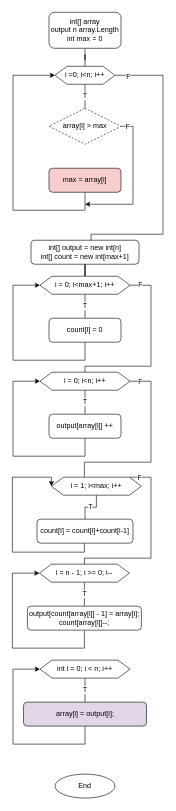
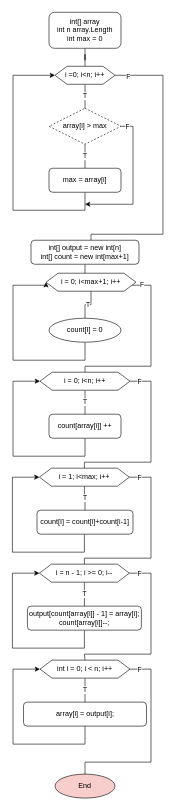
  <mxCell id="0" />
  <mxCell id="1" parent="0" />
  <mxCell id="2" value="" style="edgeStyle=orthogonalEdgeStyle;rounded=0;orthogonalLoop=1;jettySize=auto;html=1;endArrow=none;endFill=0;strokeWidth=1;" edge="1" parent="1" source="3" target="7"><mxGeometry relative="1" as="geometry" /></mxCell>
- <mxCell id="3" value="int[] array&lt;br&gt;output n array.Length&lt;br&gt;int max = 0" style="rounded=1;whiteSpace=wrap;html=1;" vertex="1" parent="1"><mxGeometry x="81" y="20" width="120" height="60" as="geometry" /></mxCell>
+ <mxCell id="3" value="int[] array&lt;br&gt;int n array.Length&lt;br&gt;int max = 0" style="rounded=1;whiteSpace=wrap;html=1;" vertex="1" parent="1"><mxGeometry x="81" y="20" width="120" height="60" as="geometry" /></mxCell>
  <mxCell id="4" value="T" style="edgeStyle=orthogonalEdgeStyle;rounded=0;orthogonalLoop=1;jettySize=auto;html=1;endArrow=none;endFill=0;strokeWidth=1;" edge="1" parent="1" source="7" target="11"><mxGeometry relative="1" as="geometry"><Array as="points"><mxPoint x="141" y="160" /><mxPoint x="141" y="160" /></Array></mxGeometry></mxCell>
  <mxCell id="5" style="edgeStyle=orthogonalEdgeStyle;rounded=0;orthogonalLoop=1;jettySize=auto;html=1;endArrow=none;endFill=0;strokeWidth=1;" edge="1" parent="1" source="7" target="15"><mxGeometry relative="1" as="geometry"><Array as="points"><mxPoint x="271" y="125" /><mxPoint x="271" y="390" /><mxPoint x="151" y="390" /></Array></mxGeometry></mxCell>
  <mxCell id="6" value="F" style="edgeLabel;html=1;align=center;verticalAlign=middle;resizable=0;points=[];" vertex="1" connectable="0" parent="5"><mxGeometry x="-0.912" y="-2" relative="1" as="geometry"><mxPoint as="offset" /></mxGeometry></mxCell>
  <mxCell id="7" value="i =0; i&amp;lt;n; i++" style="shape=hexagon;perimeter=hexagonPerimeter2;whiteSpace=wrap;html=1;fixedSize=1;" vertex="1" parent="1"><mxGeometry x="91" y="110" width="100" height="30" as="geometry" /></mxCell>
+ <mxCell id="8" value="T" style="edgeStyle=orthogonalEdgeStyle;rounded=0;orthogonalLoop=1;jettySize=auto;html=1;endArrow=none;endFill=0;strokeWidth=1;" edge="1" parent="1" source="11" target="13"><mxGeometry relative="1" as="geometry" /></mxCell>
  <mxCell id="9" style="edgeStyle=orthogonalEdgeStyle;rounded=0;orthogonalLoop=1;jettySize=auto;html=1;endArrow=classic;endFill=1;strokeWidth=1;" edge="1" parent="1" source="11"><mxGeometry relative="1" as="geometry"><mxPoint x="141" y="340" as="targetPoint" /><Array as="points"><mxPoint x="221" y="210" /><mxPoint x="221" y="340" /></Array></mxGeometry></mxCell>
  <mxCell id="10" value="F" style="edgeLabel;html=1;align=center;verticalAlign=middle;resizable=0;points=[];" vertex="1" connectable="0" parent="9"><mxGeometry x="-0.687" y="5" relative="1" as="geometry"><mxPoint x="-15" y="-16" as="offset" /></mxGeometry></mxCell>
  <mxCell id="11" value="array[i] &amp;gt; max" style="rhombus;whiteSpace=wrap;html=1;dashed=1;" vertex="1" parent="1"><mxGeometry x="81" y="180" width="120" height="60" as="geometry" /></mxCell>
  <mxCell id="12" style="edgeStyle=orthogonalEdgeStyle;rounded=0;orthogonalLoop=1;jettySize=auto;html=1;entryX=0;entryY=0.5;entryDx=0;entryDy=0;endArrow=classic;endFill=1;strokeWidth=1;" edge="1" parent="1" source="13" target="7"><mxGeometry relative="1" as="geometry"><Array as="points"><mxPoint x="141" y="350" /><mxPoint x="21" y="350" /><mxPoint x="21" y="125" /></Array></mxGeometry></mxCell>
- <mxCell id="13" value="max = array[i]" style="rounded=1;whiteSpace=wrap;html=1;fillColor=#f8cecc;" vertex="1" parent="1"><mxGeometry x="81" y="280" width="120" height="40" as="geometry" /></mxCell>
+ <mxCell id="13" value="max = array[i]" style="rounded=1;whiteSpace=wrap;html=1;" vertex="1" parent="1"><mxGeometry x="81" y="280" width="120" height="40" as="geometry" /></mxCell>
  <mxCell id="14" value="" style="edgeStyle=orthogonalEdgeStyle;rounded=0;orthogonalLoop=1;jettySize=auto;html=1;endArrow=none;endFill=0;strokeWidth=1;" edge="1" parent="1" source="15" target="18"><mxGeometry relative="1" as="geometry" /></mxCell>
  <mxCell id="15" value="int[] output = new int[n]&lt;br&gt;int[] count = new int[max+1]" style="rounded=1;whiteSpace=wrap;html=1;" vertex="1" parent="1"><mxGeometry x="51" y="400" width="180" height="40" as="geometry" /></mxCell>
  <mxCell id="16" value="T" style="edgeStyle=orthogonalEdgeStyle;rounded=0;orthogonalLoop=1;jettySize=auto;html=1;endArrow=none;endFill=0;strokeWidth=1;" edge="1" parent="1" source="18" target="20"><mxGeometry relative="1" as="geometry" /></mxCell>
  <mxCell id="17" value="F" style="edgeStyle=orthogonalEdgeStyle;rounded=0;orthogonalLoop=1;jettySize=auto;html=1;endArrow=none;endFill=0;strokeWidth=1;" edge="1" parent="1" source="18" target="24"><mxGeometry x="-0.88" relative="1" as="geometry"><Array as="points"><mxPoint x="251" y="475" /><mxPoint x="251" y="610" /><mxPoint x="141" y="610" /></Array><mxPoint as="offset" /></mxGeometry></mxCell>
- <mxCell id="18" value="i = 0; i&amp;lt;max+1; i++" style="shape=hexagon;perimeter=hexagonPerimeter2;whiteSpace=wrap;html=1;fixedSize=1;" vertex="1" parent="1"><mxGeometry x="66" y="460" width="150" height="30" as="geometry" /></mxCell>
+ <mxCell id="18" value="i = 0; i&amp;lt;max+1; i++" style="shape=hexagon;perimeter=hexagonPerimeter2;whiteSpace=wrap;html=1;fixedSize=1;" vertex="1" parent="1"><mxGeometry x="76" y="455" width="150" height="30" as="geometry" /></mxCell>
  <mxCell id="19" style="edgeStyle=orthogonalEdgeStyle;rounded=0;orthogonalLoop=1;jettySize=auto;html=1;entryX=0;entryY=0.5;entryDx=0;entryDy=0;endArrow=classic;endFill=1;strokeWidth=1;" edge="1" parent="1" source="20" target="18"><mxGeometry relative="1" as="geometry"><Array as="points"><mxPoint x="141" y="600" /><mxPoint x="21" y="600" /><mxPoint x="21" y="475" /></Array></mxGeometry></mxCell>
- <mxCell id="20" value="count[I] = 0" style="rounded=1;whiteSpace=wrap;html=1;" vertex="1" parent="1"><mxGeometry x="81" y="530" width="120" height="40" as="geometry" /></mxCell>
+ <mxCell id="20" value="count[I] = 0" style="ellipse;whiteSpace=wrap;html=1;" vertex="1" parent="1"><mxGeometry x="81" y="530" width="120" height="40" as="geometry" /></mxCell>
  <mxCell id="21" value="T" style="edgeStyle=orthogonalEdgeStyle;rounded=0;orthogonalLoop=1;jettySize=auto;html=1;endArrow=none;endFill=0;strokeWidth=1;" edge="1" parent="1" source="24" target="26"><mxGeometry relative="1" as="geometry" /></mxCell>
  <mxCell id="22" style="edgeStyle=orthogonalEdgeStyle;rounded=0;orthogonalLoop=1;jettySize=auto;html=1;endArrow=none;endFill=0;strokeWidth=1;" edge="1" parent="1" source="24" target="30"><mxGeometry relative="1" as="geometry"><Array as="points"><mxPoint x="251" y="635" /><mxPoint x="251" y="770" /><mxPoint x="140" y="770" /></Array></mxGeometry></mxCell>
  <mxCell id="23" value="F" style="edgeLabel;html=1;align=center;verticalAlign=middle;resizable=0;points=[];" vertex="1" connectable="0" parent="22"><mxGeometry x="-0.801" y="2" relative="1" as="geometry"><mxPoint x="-14" y="2" as="offset" /></mxGeometry></mxCell>
  <mxCell id="24" value="i = 0; i&amp;lt;n; i++" style="shape=hexagon;perimeter=hexagonPerimeter2;whiteSpace=wrap;html=1;fixedSize=1;" vertex="1" parent="1"><mxGeometry x="66" y="620" width="150" height="30" as="geometry" /></mxCell>
  <mxCell id="25" style="edgeStyle=orthogonalEdgeStyle;rounded=0;orthogonalLoop=1;jettySize=auto;html=1;entryX=0;entryY=0.5;entryDx=0;entryDy=0;endArrow=classic;endFill=1;strokeWidth=1;" edge="1" parent="1" source="26" target="24"><mxGeometry relative="1" as="geometry"><Array as="points"><mxPoint x="141" y="760" /><mxPoint x="21" y="760" /><mxPoint x="21" y="635" /></Array></mxGeometry></mxCell>
- <mxCell id="26" value="output[array[i]] ++" style="rounded=1;whiteSpace=wrap;html=1;" vertex="1" parent="1"><mxGeometry x="81" y="690" width="120" height="40" as="geometry" /></mxCell>
+ <mxCell id="26" value="count[array[i]] ++" style="rounded=1;whiteSpace=wrap;html=1;" vertex="1" parent="1"><mxGeometry x="81" y="690" width="120" height="40" as="geometry" /></mxCell>
  <mxCell id="27" value="T" style="edgeStyle=orthogonalEdgeStyle;rounded=0;orthogonalLoop=1;jettySize=auto;html=1;endArrow=none;endFill=0;strokeWidth=1;" edge="1" parent="1" source="30" target="32"><mxGeometry relative="1" as="geometry" /></mxCell>
  <mxCell id="28" style="edgeStyle=orthogonalEdgeStyle;rounded=0;orthogonalLoop=1;jettySize=auto;html=1;entryX=0.5;entryY=0;entryDx=0;entryDy=0;endArrow=none;endFill=0;strokeWidth=1;" edge="1" parent="1" source="30" target="36"><mxGeometry relative="1" as="geometry"><Array as="points"><mxPoint x="251" y="795" /><mxPoint x="251" y="930" /><mxPoint x="140" y="930" /></Array></mxGeometry></mxCell>
  <mxCell id="29" value="F" style="edgeLabel;html=1;align=center;verticalAlign=middle;resizable=0;points=[];" vertex="1" connectable="0" parent="28"><mxGeometry x="-0.781" y="-2" relative="1" as="geometry"><mxPoint x="-16" y="-2" as="offset" /></mxGeometry></mxCell>
- <mxCell id="30" value="i = 1; i&amp;lt;max; i++" style="shape=hexagon;perimeter=hexagonPerimeter2;whiteSpace=wrap;html=1;fixedSize=1;" vertex="1" parent="1"><mxGeometry x="85" y="795" width="150" height="30" as="geometry" /></mxCell>
+ <mxCell id="30" value="i = 1; i&amp;lt;max; i++" style="shape=hexagon;perimeter=hexagonPerimeter2;whiteSpace=wrap;html=1;fixedSize=1;" vertex="1" parent="1"><mxGeometry x="65" y="780" width="150" height="30" as="geometry" /></mxCell>
  <mxCell id="31" style="edgeStyle=orthogonalEdgeStyle;rounded=0;orthogonalLoop=1;jettySize=auto;html=1;entryX=0;entryY=0.5;entryDx=0;entryDy=0;endArrow=classic;endFill=1;strokeWidth=1;" edge="1" parent="1" source="32" target="30"><mxGeometry relative="1" as="geometry"><Array as="points"><mxPoint x="140" y="920" /><mxPoint x="20" y="920" /><mxPoint x="20" y="795" /></Array></mxGeometry></mxCell>
- <mxCell id="32" value="count[I] = count[i]+count[i-1]" style="rounded=1;whiteSpace=wrap;html=1;" vertex="1" parent="1"><mxGeometry x="61" y="865" width="160" height="40" as="geometry" /></mxCell>
+ <mxCell id="32" value="count[I] = count[i]+count[i-1]" style="rounded=1;whiteSpace=wrap;html=1;" vertex="1" parent="1"><mxGeometry x="61" y="850" width="160" height="40" as="geometry" /></mxCell>
  <mxCell id="33" value="T" style="edgeStyle=orthogonalEdgeStyle;rounded=0;orthogonalLoop=1;jettySize=auto;html=1;endArrow=none;endFill=0;strokeWidth=1;" edge="1" parent="1" source="36" target="38"><mxGeometry relative="1" as="geometry" /></mxCell>
+ <mxCell id="34" style="edgeStyle=orthogonalEdgeStyle;rounded=0;orthogonalLoop=1;jettySize=auto;html=1;entryX=0.5;entryY=0;entryDx=0;entryDy=0;endArrow=none;endFill=0;strokeWidth=1;" edge="1" parent="1" source="36" target="42"><mxGeometry relative="1" as="geometry"><Array as="points"><mxPoint x="251" y="955" /><mxPoint x="251" y="1090" /><mxPoint x="140" y="1090" /></Array></mxGeometry></mxCell>
+ <mxCell id="35" value="F" style="edgeLabel;html=1;align=center;verticalAlign=middle;resizable=0;points=[];" vertex="1" connectable="0" parent="34"><mxGeometry x="-0.788" y="-1" relative="1" as="geometry"><mxPoint x="-15" y="-1" as="offset" /></mxGeometry></mxCell>
  <mxCell id="36" value="i = n - 1; i &amp;gt;= 0; i--" style="shape=hexagon;perimeter=hexagonPerimeter2;whiteSpace=wrap;html=1;fixedSize=1;" vertex="1" parent="1"><mxGeometry x="65" y="940" width="150" height="30" as="geometry" /></mxCell>
  <mxCell id="37" style="edgeStyle=orthogonalEdgeStyle;rounded=0;orthogonalLoop=1;jettySize=auto;html=1;entryX=0;entryY=0.5;entryDx=0;entryDy=0;endArrow=classic;endFill=1;strokeWidth=1;" edge="1" parent="1" source="38" target="36"><mxGeometry relative="1" as="geometry"><Array as="points"><mxPoint x="140" y="1080" /><mxPoint x="20" y="1080" /><mxPoint x="20" y="955" /></Array></mxGeometry></mxCell>
  <mxCell id="38" value="&lt;div&gt;output[count[array[i]] - 1] = array[i];&lt;/div&gt;&lt;div&gt;count[array[i]]--;&lt;/div&gt;" style="rounded=1;whiteSpace=wrap;html=1;" vertex="1" parent="1"><mxGeometry x="45" y="1010" width="190" height="40" as="geometry" /></mxCell>
  <mxCell id="39" value="T" style="edgeStyle=orthogonalEdgeStyle;rounded=0;orthogonalLoop=1;jettySize=auto;html=1;endArrow=none;endFill=0;strokeWidth=1;" edge="1" parent="1" source="42" target="44"><mxGeometry relative="1" as="geometry" /></mxCell>
+ <mxCell id="40" style="edgeStyle=orthogonalEdgeStyle;rounded=0;orthogonalLoop=1;jettySize=auto;html=1;endArrow=none;endFill=0;strokeWidth=1;" edge="1" parent="1" source="42" target="45"><mxGeometry relative="1" as="geometry"><Array as="points"><mxPoint x="251" y="1115" /><mxPoint x="251" y="1270" /><mxPoint x="141" y="1270" /></Array></mxGeometry></mxCell>
+ <mxCell id="41" value="F" style="edgeLabel;html=1;align=center;verticalAlign=middle;resizable=0;points=[];" vertex="1" connectable="0" parent="40"><mxGeometry x="-0.812" y="-1" relative="1" as="geometry"><mxPoint x="-15" y="-1" as="offset" /></mxGeometry></mxCell>
  <mxCell id="42" value="int i = 0; i &amp;lt; n; i++" style="shape=hexagon;perimeter=hexagonPerimeter2;whiteSpace=wrap;html=1;fixedSize=1;" vertex="1" parent="1"><mxGeometry x="66" y="1100" width="150" height="30" as="geometry" /></mxCell>
  <mxCell id="43" style="edgeStyle=orthogonalEdgeStyle;rounded=0;orthogonalLoop=1;jettySize=auto;html=1;entryX=0;entryY=0.5;entryDx=0;entryDy=0;endArrow=classic;endFill=1;strokeWidth=1;" edge="1" parent="1" source="44" target="42"><mxGeometry relative="1" as="geometry"><Array as="points"><mxPoint x="141" y="1240" /><mxPoint x="21" y="1240" /><mxPoint x="21" y="1115" /></Array></mxGeometry></mxCell>
- <mxCell id="44" value="array[i] = output[i];" style="rounded=1;whiteSpace=wrap;html=1;fillColor=#e1d5e7;" vertex="1" parent="1"><mxGeometry x="38.5" y="1170" width="205" height="40" as="geometry" /></mxCell>
- <mxCell id="45" value="End" style="ellipse;whiteSpace=wrap;html=1;" vertex="1" parent="1"><mxGeometry x="91" y="1290" width="100" height="40" as="geometry" /></mxCell>
+ <mxCell id="44" value="array[i] = output[i];" style="rounded=1;whiteSpace=wrap;html=1;" vertex="1" parent="1"><mxGeometry x="38.5" y="1170" width="205" height="40" as="geometry" /></mxCell>
+ <mxCell id="45" value="End" style="ellipse;whiteSpace=wrap;html=1;fillColor=#f8cecc;" vertex="1" parent="1"><mxGeometry x="91" y="1290" width="100" height="40" as="geometry" /></mxCell>
